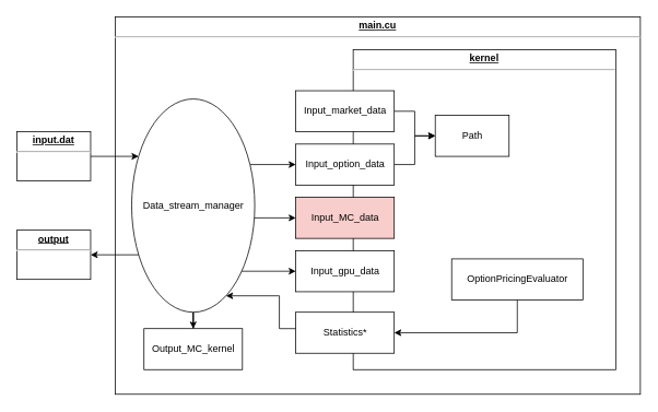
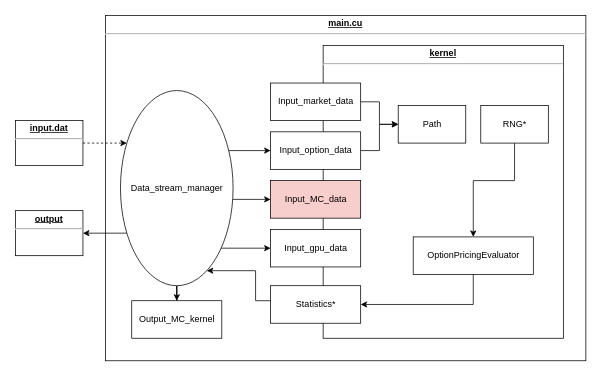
  <mxCell id="0" />
  <mxCell id="1" parent="0" />
  <mxCell id="2" value="&lt;p style=&quot;margin: 4px 0px 0px ; text-decoration: underline&quot; align=&quot;center&quot;&gt;&lt;b&gt;main.cu&lt;/b&gt;&lt;/p&gt;&lt;hr&gt;&lt;p style=&quot;margin: 0px ; margin-left: 8px&quot;&gt;&lt;br&gt;&lt;/p&gt;" style="verticalAlign=top;align=center;overflow=fill;fontSize=12;fontFamily=Helvetica;html=1;" parent="1" vertex="1"><mxGeometry x="140" y="20" width="640" height="460" as="geometry" /></mxCell>
  <mxCell id="3" value="&lt;p style=&quot;margin: 4px 0px 0px ; text-decoration: underline&quot; align=&quot;center&quot;&gt;&lt;b&gt;kernel&lt;/b&gt;&lt;/p&gt;&lt;hr&gt;&lt;p style=&quot;margin: 0px ; margin-left: 8px&quot;&gt;&lt;br&gt;&lt;/p&gt;" style="verticalAlign=top;align=center;overflow=fill;fontSize=12;fontFamily=Helvetica;html=1;" parent="1" vertex="1"><mxGeometry x="430" y="60" width="320" height="390" as="geometry" /></mxCell>
- <mxCell id="4" style="edgeStyle=orthogonalEdgeStyle;rounded=0;orthogonalLoop=1;jettySize=auto;html=1;" parent="1" source="5" target="17" edge="1"><mxGeometry relative="1" as="geometry"><Array as="points"><mxPoint x="150" y="190" /><mxPoint x="150" y="190" /></Array></mxGeometry></mxCell>
+ <mxCell id="4" style="edgeStyle=orthogonalEdgeStyle;rounded=0;orthogonalLoop=1;jettySize=auto;html=1;dashed=1;" parent="1" source="5" target="17" edge="1"><mxGeometry relative="1" as="geometry"><Array as="points"><mxPoint x="150" y="190" /><mxPoint x="150" y="190" /></Array></mxGeometry></mxCell>
  <mxCell id="5" value="&lt;p style=&quot;margin: 4px 0px 0px ; text-decoration: underline&quot; align=&quot;center&quot;&gt;&lt;b&gt;input.dat&lt;/b&gt;&lt;/p&gt;&lt;hr&gt;&lt;p style=&quot;margin: 0px ; margin-left: 8px&quot;&gt;&lt;br&gt;&lt;/p&gt;" style="verticalAlign=top;align=center;overflow=fill;fontSize=12;fontFamily=Helvetica;html=1;" parent="1" vertex="1"><mxGeometry x="20" y="160" width="90" height="60" as="geometry" /></mxCell>
  <mxCell id="6" style="edgeStyle=orthogonalEdgeStyle;rounded=0;orthogonalLoop=1;jettySize=auto;html=1;" parent="1" source="7" target="17" edge="1"><mxGeometry relative="1" as="geometry"><Array as="points"><mxPoint x="340" y="400" /><mxPoint x="340" y="360" /></Array></mxGeometry></mxCell>
  <mxCell id="7" value="Statistics*" style="html=1;" parent="1" vertex="1"><mxGeometry x="360" y="380" width="120" height="50" as="geometry" /></mxCell>
  <mxCell id="8" style="edgeStyle=orthogonalEdgeStyle;rounded=0;orthogonalLoop=1;jettySize=auto;html=1;" parent="1" source="9" target="20" edge="1"><mxGeometry relative="1" as="geometry" /></mxCell>
  <mxCell id="9" value="Input_market_data" style="html=1;" parent="1" vertex="1"><mxGeometry x="360" y="110" width="120" height="50" as="geometry" /></mxCell>
  <mxCell id="10" style="edgeStyle=orthogonalEdgeStyle;rounded=0;orthogonalLoop=1;jettySize=auto;html=1;" parent="1" source="11" target="20" edge="1"><mxGeometry relative="1" as="geometry" /></mxCell>
  <mxCell id="11" value="Input_option_data" style="html=1;" parent="1" vertex="1"><mxGeometry x="360" y="175" width="120" height="50" as="geometry" /></mxCell>
  <mxCell id="12" value="Input_MC_data" style="html=1;fillColor=#f8cecc;" parent="1" vertex="1"><mxGeometry x="360" y="240" width="120" height="50" as="geometry" /></mxCell>
  <mxCell id="13" style="edgeStyle=orthogonalEdgeStyle;rounded=0;orthogonalLoop=1;jettySize=auto;html=1;" parent="1" source="17" target="11" edge="1"><mxGeometry relative="1" as="geometry"><Array as="points"><mxPoint x="330" y="200" /><mxPoint x="330" y="200" /></Array></mxGeometry></mxCell>
  <mxCell id="14" style="edgeStyle=orthogonalEdgeStyle;rounded=0;orthogonalLoop=1;jettySize=auto;html=1;" parent="1" source="17" target="12" edge="1"><mxGeometry relative="1" as="geometry"><Array as="points"><mxPoint x="330" y="265" /><mxPoint x="330" y="265" /></Array></mxGeometry></mxCell>
  <mxCell id="15" style="edgeStyle=orthogonalEdgeStyle;rounded=0;orthogonalLoop=1;jettySize=auto;html=1;" parent="1" source="17" target="18" edge="1"><mxGeometry relative="1" as="geometry"><Array as="points"><mxPoint x="330" y="330" /><mxPoint x="330" y="330" /></Array></mxGeometry></mxCell>
  <mxCell id="16" style="edgeStyle=orthogonalEdgeStyle;rounded=0;orthogonalLoop=1;jettySize=auto;html=1;" parent="1" source="17" target="19" edge="1"><mxGeometry relative="1" as="geometry" /></mxCell>
  <mxCell id="17" value="Data_stream_manager" style="ellipse;html=1;" parent="1" vertex="1"><mxGeometry x="160" y="120" width="150" height="260" as="geometry" /></mxCell>
  <mxCell id="18" value="Input_gpu_data" style="html=1;" parent="1" vertex="1"><mxGeometry x="360" y="305" width="120" height="50" as="geometry" /></mxCell>
  <mxCell id="19" value="Output_MC_kernel" style="html=1;" parent="1" vertex="1"><mxGeometry x="175" y="400" width="120" height="50" as="geometry" /></mxCell>
  <mxCell id="20" value="Path" style="html=1;" parent="1" vertex="1"><mxGeometry x="530" y="140" width="90" height="50" as="geometry" /></mxCell>
+ <mxCell id="21" style="edgeStyle=orthogonalEdgeStyle;rounded=0;orthogonalLoop=1;jettySize=auto;html=1;" parent="1" source="22" target="24" edge="1"><mxGeometry relative="1" as="geometry"><Array as="points"><mxPoint x="685" y="240" /><mxPoint x="630" y="240" /></Array></mxGeometry></mxCell>
+ <mxCell id="22" value="RNG*" style="html=1;" parent="1" vertex="1"><mxGeometry x="640" y="140" width="90" height="50" as="geometry" /></mxCell>
  <mxCell id="23" style="edgeStyle=orthogonalEdgeStyle;rounded=0;orthogonalLoop=1;jettySize=auto;html=1;" parent="1" source="24" target="7" edge="1"><mxGeometry relative="1" as="geometry"><Array as="points"><mxPoint x="630" y="405" /></Array></mxGeometry></mxCell>
  <mxCell id="24" value="OptionPricingEvaluator" style="html=1;" parent="1" vertex="1"><mxGeometry x="550" y="315" width="160" height="50" as="geometry" /></mxCell>
  <mxCell id="25" value="&lt;p style=&quot;margin: 4px 0px 0px ; text-decoration: underline&quot; align=&quot;center&quot;&gt;&lt;b&gt;output&lt;/b&gt;&lt;/p&gt;&lt;hr&gt;&lt;p style=&quot;margin: 0px ; margin-left: 8px&quot;&gt;&lt;br&gt;&lt;/p&gt;" style="verticalAlign=top;align=center;overflow=fill;fontSize=12;fontFamily=Helvetica;html=1;" parent="1" vertex="1"><mxGeometry x="20" y="280" width="90" height="60" as="geometry" /></mxCell>
  <mxCell id="26" style="edgeStyle=orthogonalEdgeStyle;rounded=0;orthogonalLoop=1;jettySize=auto;html=1;" parent="1" source="17" target="25" edge="1"><mxGeometry relative="1" as="geometry"><mxPoint x="160" y="310" as="sourcePoint" /><mxPoint x="5" y="370" as="targetPoint" /><Array as="points"><mxPoint x="150" y="310" /><mxPoint x="150" y="310" /></Array></mxGeometry></mxCell>
